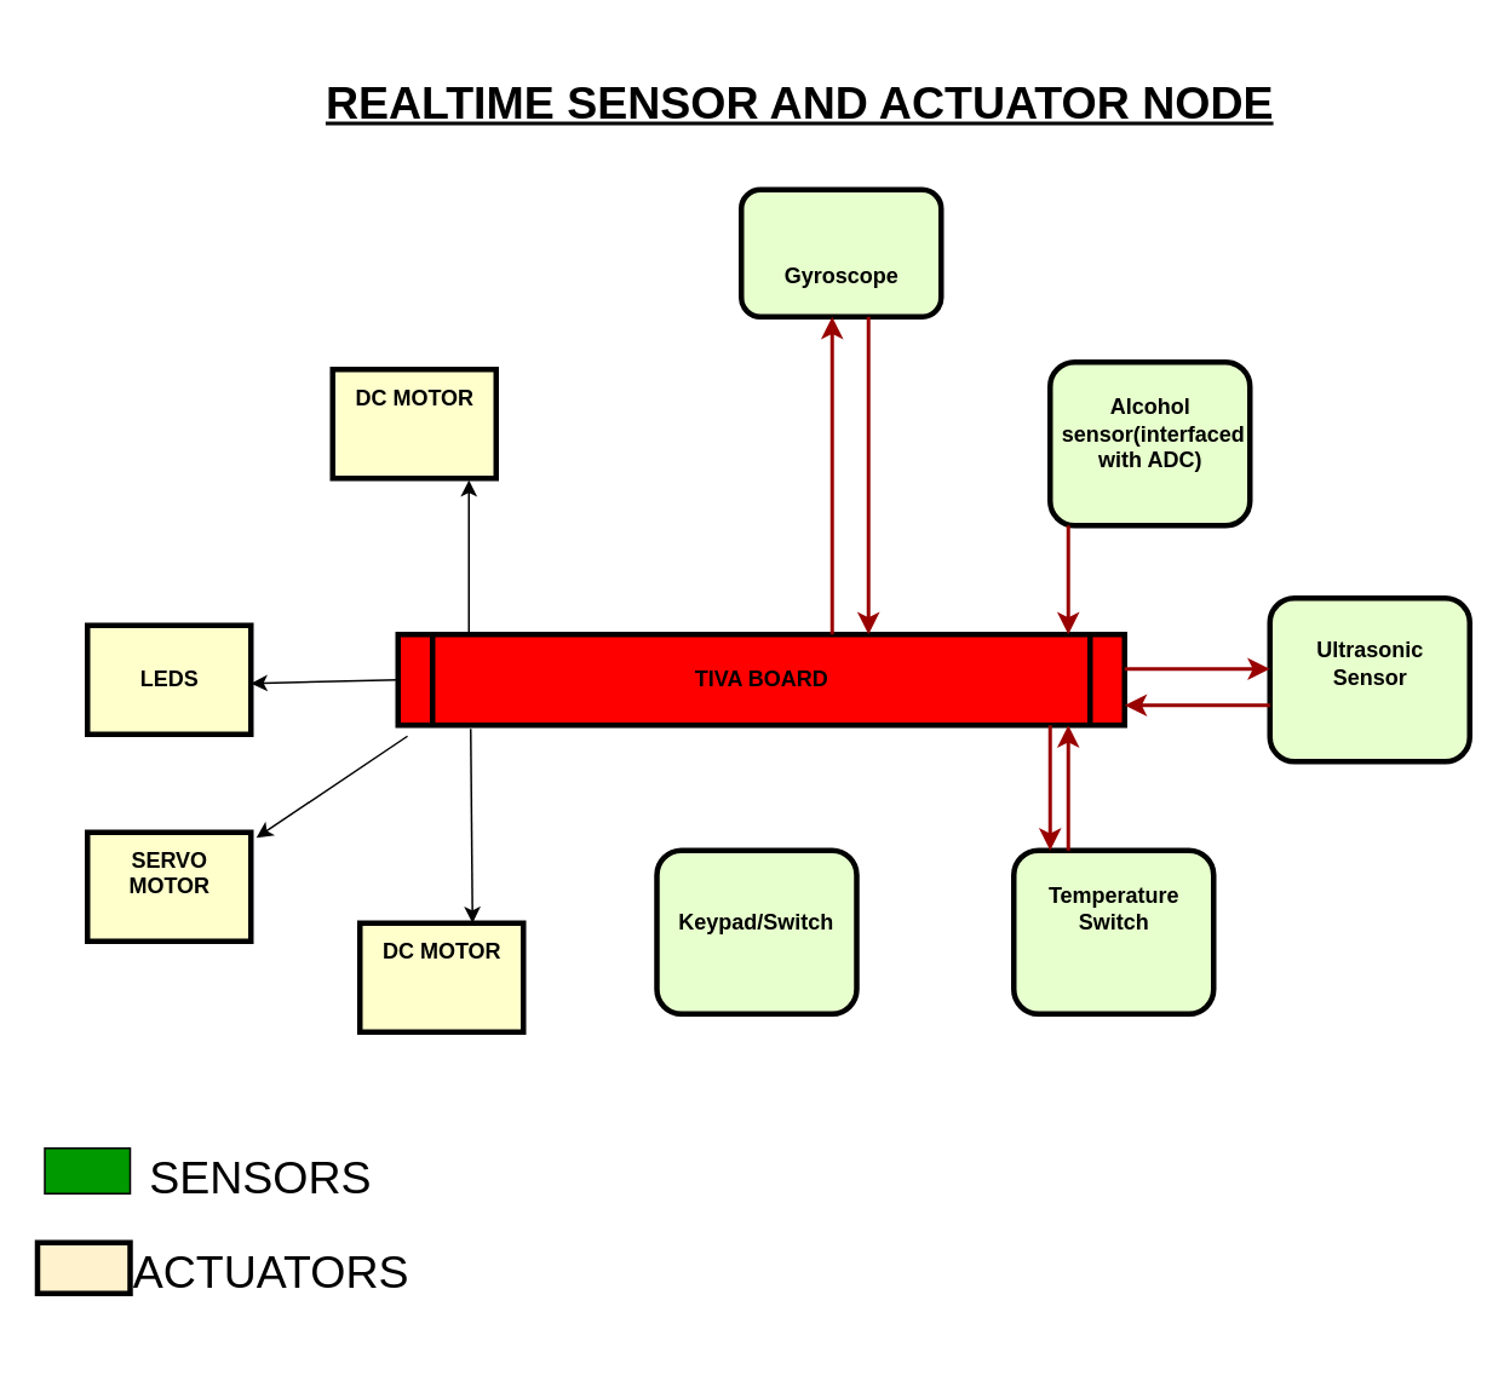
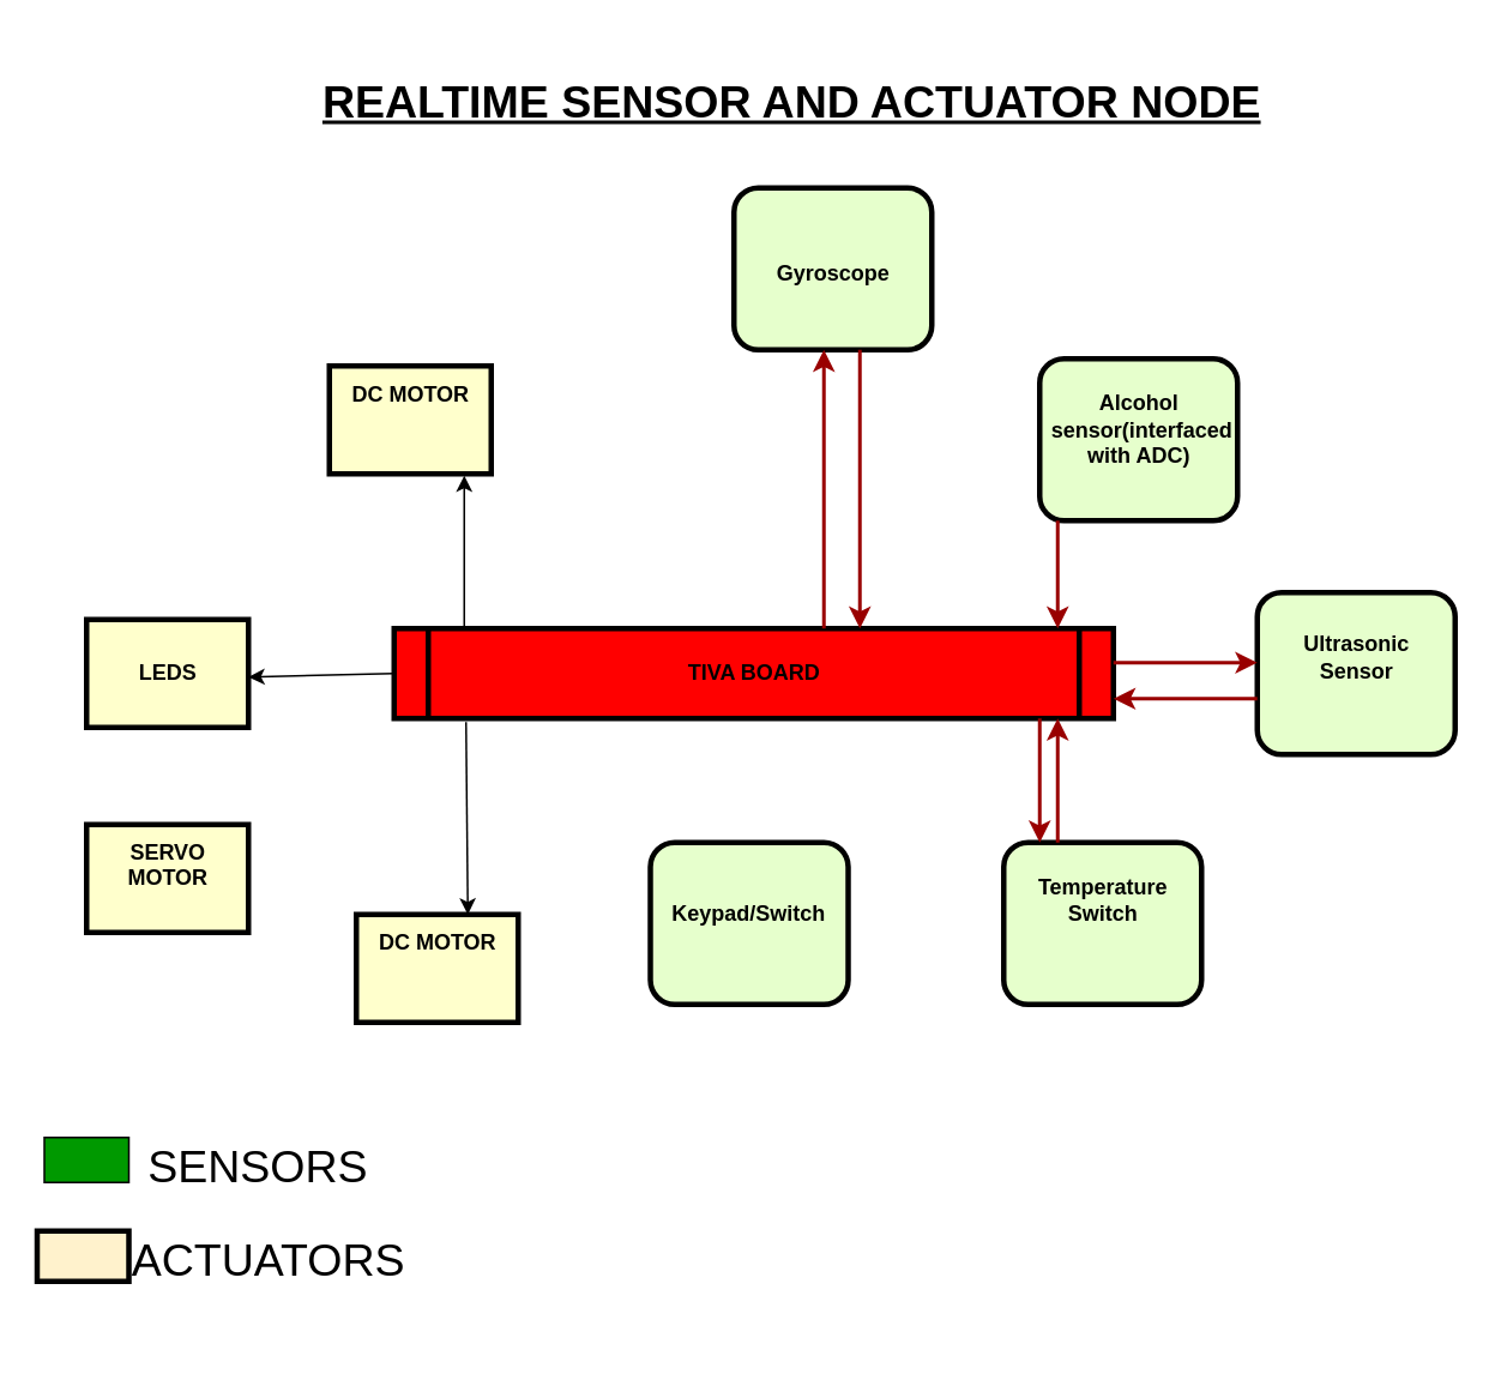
  <mxCell id="0" />
  <mxCell id="1" parent="0" />
  <mxCell id="2" value="LEDS" style="whiteSpace=wrap;align=center;verticalAlign=middle;fontStyle=1;strokeWidth=3;fillColor=#FFFFCC" parent="1" vertex="1"><mxGeometry x="47.5" y="344" width="90" height="60" as="geometry" /></mxCell>
  <mxCell id="3" value="TIVA BOARD" style="shape=process;whiteSpace=wrap;align=center;verticalAlign=middle;size=0.048;fontStyle=1;strokeWidth=3;fillColor=#FF0000;labelBackgroundColor=#FF0000;" parent="1" vertex="1"><mxGeometry x="218.5" y="349" width="400" height="50" as="geometry" /></mxCell>
- <mxCell id="4" value="&lt;p style=&quot;margin: 4px 0px 0px ; text-align: center&quot;&gt;&lt;br&gt;&lt;/p&gt;&lt;p style=&quot;margin: 4px 0px 0px ; text-align: center&quot;&gt;&lt;br&gt;&lt;/p&gt;&lt;p style=&quot;margin: 4px 0px 0px ; text-align: center&quot;&gt;Gyroscope&lt;/p&gt;" style="verticalAlign=middle;align=center;overflow=fill;fontSize=12;fontFamily=Helvetica;html=1;rounded=1;fontStyle=1;strokeWidth=3;fillColor=#E6FFCC" parent="1" vertex="1"><mxGeometry x="407.5" y="104" width="110" height="70" as="geometry" /></mxCell>
+ <mxCell id="4" value="&lt;p style=&quot;margin: 4px 0px 0px ; text-align: center&quot;&gt;&lt;br&gt;&lt;/p&gt;&lt;p style=&quot;margin: 4px 0px 0px ; text-align: center&quot;&gt;&lt;br&gt;&lt;/p&gt;&lt;p style=&quot;margin: 4px 0px 0px ; text-align: center&quot;&gt;Gyroscope&lt;/p&gt;" style="verticalAlign=middle;align=center;overflow=fill;fontSize=12;fontFamily=Helvetica;html=1;rounded=1;fontStyle=1;strokeWidth=3;fillColor=#E6FFCC" parent="1" vertex="1"><mxGeometry x="407.5" y="104" width="110" height="90" as="geometry" /></mxCell>
  <mxCell id="5" value="&lt;p style=&quot;margin: 4px 0px 0px ; text-align: center&quot;&gt;&lt;br&gt;&lt;/p&gt;&lt;p style=&quot;margin: 4px 0px 0px ; text-align: center&quot;&gt;Ultrasonic &lt;br&gt;Sensor&lt;/p&gt;" style="verticalAlign=middle;align=center;overflow=fill;fontSize=12;fontFamily=Helvetica;html=1;rounded=1;fontStyle=1;strokeWidth=3;fillColor=#E6FFCC" parent="1" vertex="1"><mxGeometry x="698.5" y="329" width="110" height="90" as="geometry" /></mxCell>
  <mxCell id="6" value="&lt;p style=&quot;margin: 4px 0px 0px ; text-align: center&quot;&gt;&lt;br&gt;Alcohol&lt;br&gt;&amp;nbsp;sensor(interfaced &lt;br&gt;with ADC)&lt;/p&gt;" style="verticalAlign=middle;align=center;overflow=fill;fontSize=12;fontFamily=Helvetica;html=1;rounded=1;fontStyle=1;strokeWidth=3;fillColor=#E6FFCC" parent="1" vertex="1"><mxGeometry x="577.5" y="199" width="110" height="90" as="geometry" /></mxCell>
  <mxCell id="7" value="&lt;p style=&quot;margin: 4px 0px 0px ; text-align: center&quot;&gt;&lt;br&gt;Temperature&lt;br&gt;Switch&lt;/p&gt;" style="verticalAlign=middle;align=center;overflow=fill;fontSize=12;fontFamily=Helvetica;html=1;rounded=1;fontStyle=1;strokeWidth=3;fillColor=#E6FFCC" parent="1" vertex="1"><mxGeometry x="557.5" y="468" width="110" height="90" as="geometry" /></mxCell>
  <mxCell id="8" value="DC MOTOR&#10;&#10;" style="whiteSpace=wrap;align=center;verticalAlign=middle;fontStyle=1;strokeWidth=3;fillColor=#FFFFCC" parent="1" vertex="1"><mxGeometry x="197.5" y="508" width="90" height="60" as="geometry" /></mxCell>
  <mxCell id="9" value="&lt;p style=&quot;margin: 4px 0px 0px ; text-align: center&quot;&gt;&lt;br&gt;&lt;br&gt;Keypad/Switch&lt;/p&gt;" style="verticalAlign=middle;align=center;overflow=fill;fontSize=12;fontFamily=Helvetica;html=1;rounded=1;fontStyle=1;strokeWidth=3;fillColor=#E6FFCC" parent="1" vertex="1"><mxGeometry x="361" y="468" width="110" height="90" as="geometry" /></mxCell>
  <mxCell id="10" value="" style="edgeStyle=elbowEdgeStyle;elbow=horizontal;strokeColor=#990000;strokeWidth=2" parent="1" source="3" target="4" edge="1"><mxGeometry width="100" height="100" relative="1" as="geometry"><mxPoint x="397.5" y="328" as="sourcePoint" /><mxPoint x="497.5" y="228" as="targetPoint" /><Array as="points"><mxPoint x="457.5" y="268" /></Array></mxGeometry></mxCell>
  <mxCell id="11" value="" style="edgeStyle=elbowEdgeStyle;elbow=horizontal;strokeColor=#990000;strokeWidth=2" parent="1" source="4" target="3" edge="1"><mxGeometry width="100" height="100" relative="1" as="geometry"><mxPoint x="367.5" y="328" as="sourcePoint" /><mxPoint x="467.5" y="228" as="targetPoint" /><Array as="points"><mxPoint x="477.5" y="278" /></Array></mxGeometry></mxCell>
  <mxCell id="12" value="" style="edgeStyle=elbowEdgeStyle;elbow=horizontal;strokeColor=#990000;strokeWidth=2" parent="1" source="6" target="3" edge="1"><mxGeometry width="100" height="100" relative="1" as="geometry"><mxPoint x="587.5" y="338" as="sourcePoint" /><mxPoint x="527.5" y="208" as="targetPoint" /><Array as="points"><mxPoint x="587.5" y="318" /></Array></mxGeometry></mxCell>
  <mxCell id="13" value="" style="edgeStyle=elbowEdgeStyle;elbow=vertical;strokeColor=#990000;strokeWidth=2" parent="1" source="3" target="5" edge="1"><mxGeometry width="100" height="100" relative="1" as="geometry"><mxPoint x="517.5" y="458" as="sourcePoint" /><mxPoint x="617.5" y="358" as="targetPoint" /><Array as="points"><mxPoint x="667.5" y="368" /></Array></mxGeometry></mxCell>
  <mxCell id="14" value="" style="edgeStyle=elbowEdgeStyle;elbow=vertical;strokeColor=#990000;strokeWidth=2" parent="1" source="5" target="3" edge="1"><mxGeometry width="100" height="100" relative="1" as="geometry"><mxPoint x="477.5" y="458" as="sourcePoint" /><mxPoint x="577.5" y="358" as="targetPoint" /><Array as="points"><mxPoint x="667.5" y="388" /></Array></mxGeometry></mxCell>
  <mxCell id="15" value="" style="edgeStyle=elbowEdgeStyle;elbow=horizontal;strokeColor=#990000;strokeWidth=2" parent="1" source="7" target="3" edge="1"><mxGeometry width="100" height="100" relative="1" as="geometry"><mxPoint x="437.5" y="538" as="sourcePoint" /><mxPoint x="537.5" y="438" as="targetPoint" /><Array as="points"><mxPoint x="587.5" y="428" /></Array></mxGeometry></mxCell>
  <mxCell id="16" value="" style="edgeStyle=elbowEdgeStyle;elbow=horizontal;strokeColor=#990000;strokeWidth=2" parent="1" source="3" target="7" edge="1"><mxGeometry width="100" height="100" relative="1" as="geometry"><mxPoint x="417.5" y="548" as="sourcePoint" /><mxPoint x="517.5" y="448" as="targetPoint" /><Array as="points"><mxPoint x="577.5" y="438" /></Array></mxGeometry></mxCell>
  <mxCell id="17" value="SERVO MOTOR&#10;" style="whiteSpace=wrap;align=center;verticalAlign=middle;fontStyle=1;strokeWidth=3;fillColor=#FFFFCC" vertex="1" parent="1"><mxGeometry x="47.5" y="458" width="90" height="60" as="geometry" /></mxCell>
  <mxCell id="18" value="" style="endArrow=classic;html=1;exitX=0;exitY=0.5;exitDx=0;exitDy=0;" edge="1" parent="1" source="3"><mxGeometry width="50" height="50" relative="1" as="geometry"><mxPoint x="153" y="399" as="sourcePoint" /><mxPoint x="137.5" y="376" as="targetPoint" /></mxGeometry></mxCell>
  <mxCell id="19" value="DC MOTOR&#10;&#10;" style="whiteSpace=wrap;align=center;verticalAlign=middle;fontStyle=1;strokeWidth=3;fillColor=#FFFFCC" vertex="1" parent="1"><mxGeometry x="182.5" y="203" width="90" height="60" as="geometry" /></mxCell>
  <mxCell id="20" value="" style="endArrow=classic;html=1;" edge="1" parent="1"><mxGeometry width="50" height="50" relative="1" as="geometry"><mxPoint x="257.5" y="348" as="sourcePoint" /><mxPoint x="257.5" y="264" as="targetPoint" /></mxGeometry></mxCell>
  <mxCell id="21" value="" style="endArrow=classic;html=1;exitX=0.1;exitY=1.04;exitDx=0;exitDy=0;exitPerimeter=0;" edge="1" parent="1" source="3"><mxGeometry width="50" height="50" relative="1" as="geometry"><mxPoint x="227.5" y="478.5" as="sourcePoint" /><mxPoint x="259.5" y="508" as="targetPoint" /></mxGeometry></mxCell>
- <mxCell id="22" value="" style="endArrow=classic;html=1;exitX=0.013;exitY=1.12;exitDx=0;exitDy=0;exitPerimeter=0;entryX=1.033;entryY=0.05;entryDx=0;entryDy=0;entryPerimeter=0;" edge="1" parent="1" source="3" target="17"><mxGeometry width="50" height="50" relative="1" as="geometry"><mxPoint x="47.5" y="638" as="sourcePoint" /><mxPoint x="97.5" y="588" as="targetPoint" /></mxGeometry></mxCell>
  <mxCell id="23" value="&lt;b style=&quot;font-size: 25px;&quot;&gt;&lt;u style=&quot;font-size: 25px;&quot;&gt;REALTIME SENSOR AND ACTUATOR NODE&lt;/u&gt;&lt;/b&gt;" style="text;html=1;strokeColor=none;fillColor=none;align=center;verticalAlign=middle;whiteSpace=wrap;rounded=0;labelBackgroundColor=#FFFFFF;fontSize=25;" vertex="1" parent="1"><mxGeometry x="155" y="20" width="570" height="70" as="geometry" /></mxCell>
  <mxCell id="24" value="" style="rounded=0;whiteSpace=wrap;html=1;labelBackgroundColor=#FFFFFF;fillColor=#009900;fontSize=25;" vertex="1" parent="1"><mxGeometry x="24" y="632" width="47" height="25" as="geometry" /></mxCell>
  <mxCell id="25" value="" style="whiteSpace=wrap;align=center;verticalAlign=middle;fontStyle=1;strokeWidth=3;fillColor=#FFF2CC;" vertex="1" parent="1"><mxGeometry x="20" y="684" width="51" height="28" as="geometry" /></mxCell>
  <mxCell id="26" value="SENSORS" style="text;html=1;resizable=0;points=[];autosize=1;align=left;verticalAlign=top;spacingTop=-4;fontSize=25;" vertex="1" parent="1"><mxGeometry x="80" y="629.5" width="132" height="30" as="geometry" /></mxCell>
  <mxCell id="27" value="ACTUATORS&lt;br&gt;&lt;br&gt;" style="text;html=1;resizable=0;points=[];autosize=1;align=left;verticalAlign=top;spacingTop=-4;fontSize=25;" vertex="1" parent="1"><mxGeometry x="71" y="682" width="162" height="60" as="geometry" /></mxCell>
